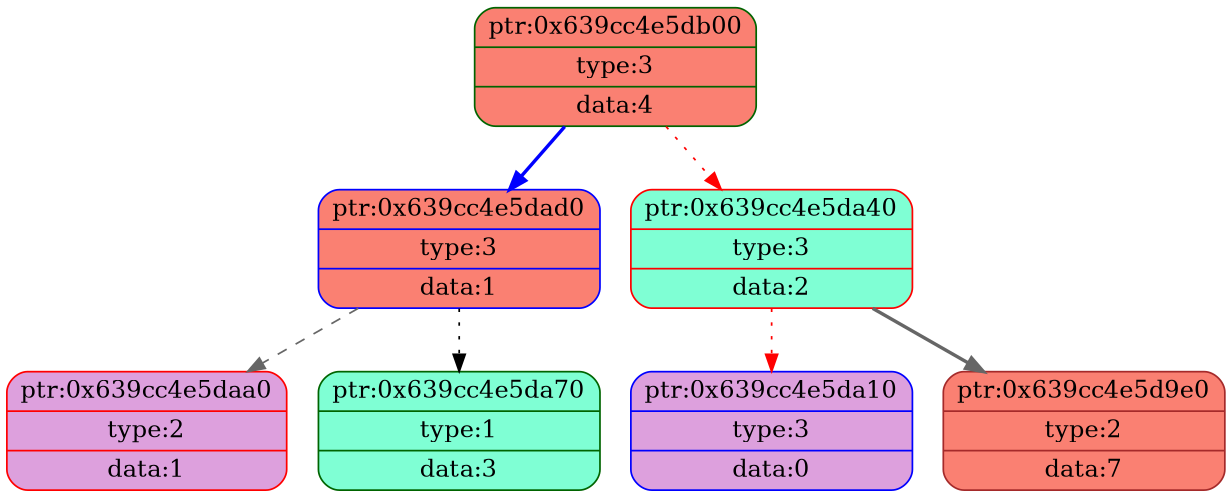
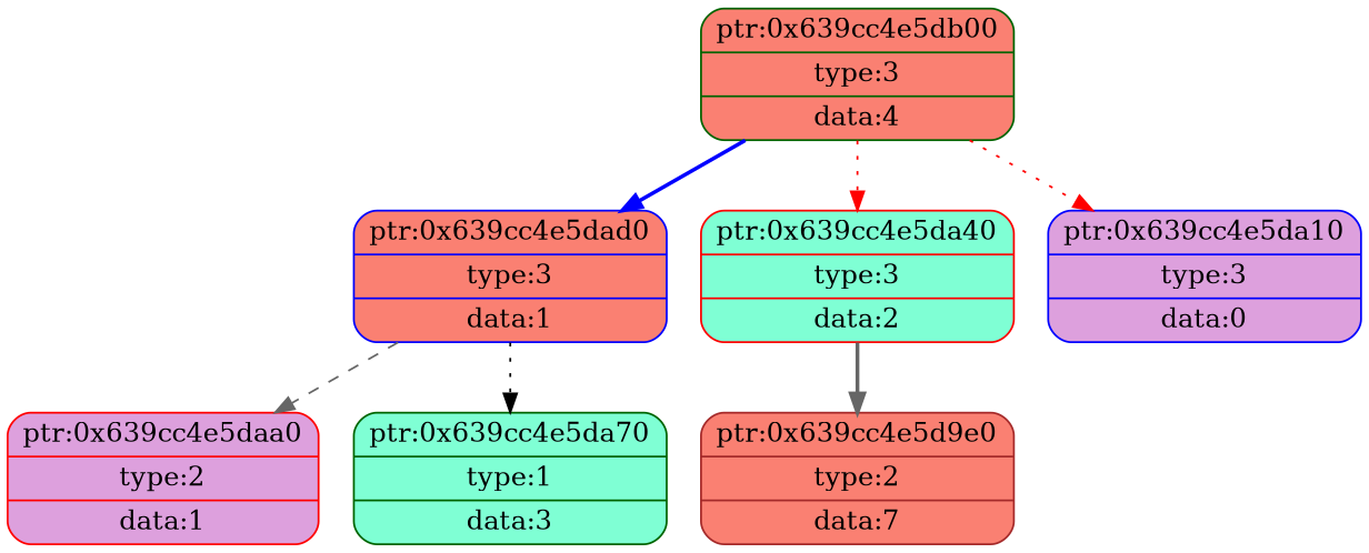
  digraph {
    rankdir=TB
    node [color=darkgreen fillcolor=salmon shape=record style="rounded,filled"]
    edge [color=red style=dotted]
    n1 [label="{ ptr:0x639cc4e5db00 | type:3 | data:4 }"]
    n2 [color=blue label="{ ptr:0x639cc4e5dad0 | type:3 | data:1 }"]
    n3 [color=red fillcolor=aquamarine label="{ ptr:0x639cc4e5da40 | type:3 | data:2 }"]
    n4 [color=red fillcolor=plum label="{ ptr:0x639cc4e5daa0 | type:2 | data:1 }"]
    n5 [fillcolor=aquamarine label="{ ptr:0x639cc4e5da70 | type:1 | data:3 }"]
    n6 [color=blue fillcolor=plum label="{ ptr:0x639cc4e5da10 | type:3 | data:0 }"]
    n7 [color=brown label="{ ptr:0x639cc4e5d9e0 | type:2 | data:7 }"]
    n1 -> n2 [color=blue style=bold]
    n1 -> n3
    n2 -> n4 [color=gray40 style=dashed]
    n2 -> n5 [color=black]
-   n3 -> n6
+   n1 -> n6
    n3 -> n7 [color=gray40 style=bold]
  }
